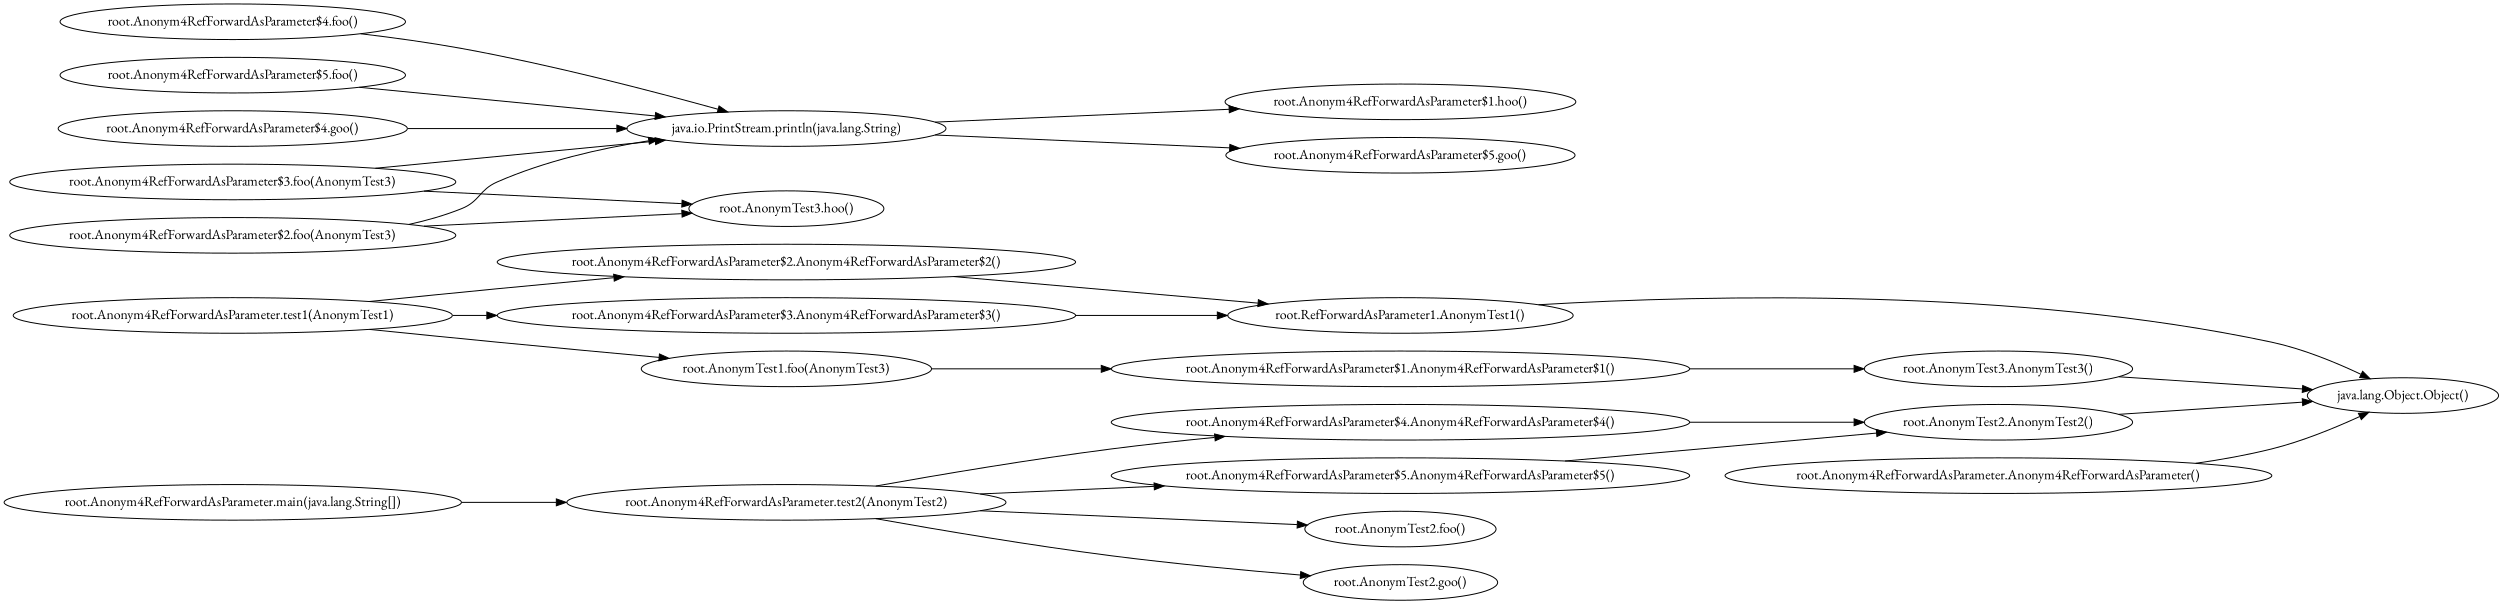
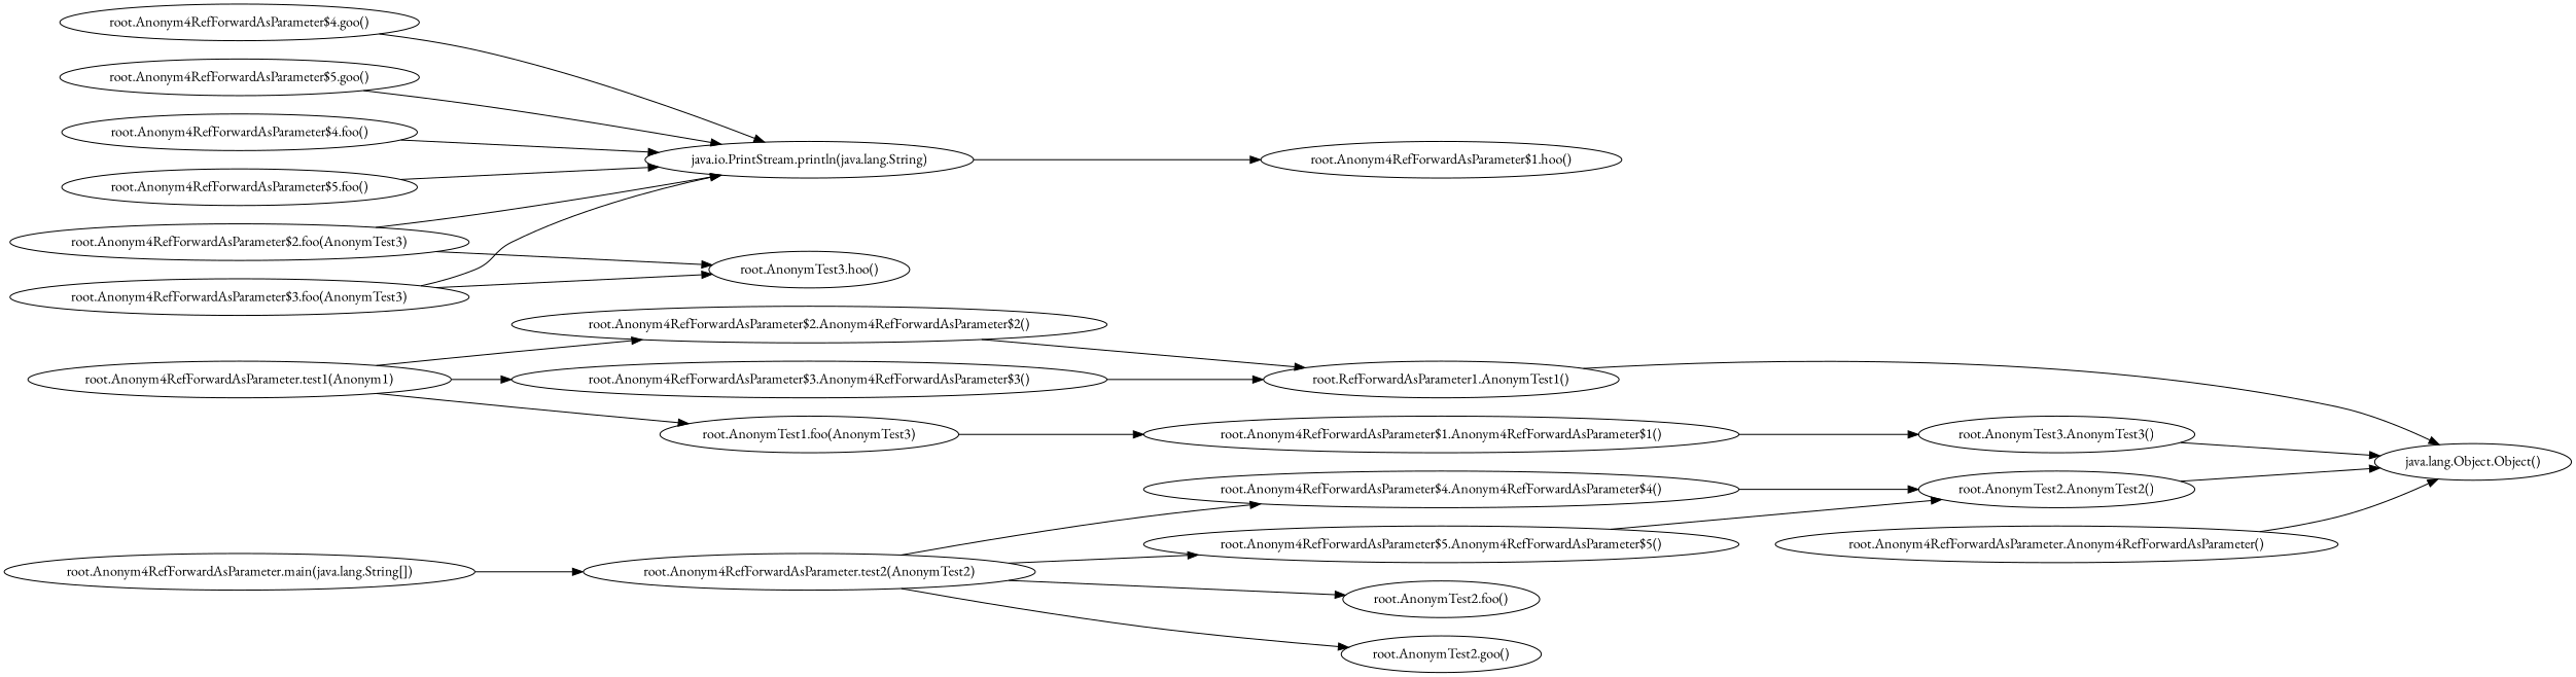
  digraph {
    fontname="EB Garamond"
    rankdir=LR
    node [fontname="EB Garamond"]
    edge [fontname="EB Garamond"]
    n1 [label="root.Anonym4RefForwardAsParameter$1.Anonym4RefForwardAsParameter$1()"]
    n2 [label="root.AnonymTest3.AnonymTest3()"]
    n3 [label="java.lang.Object.Object()"]
    n4 [label="root.Anonym4RefForwardAsParameter$2.Anonym4RefForwardAsParameter$2()"]
    n5 [label="root.RefForwardAsParameter1.AnonymTest1()"]
    n6 [label="root.Anonym4RefForwardAsParameter$3.Anonym4RefForwardAsParameter$3()"]
    n7 [label="root.Anonym4RefForwardAsParameter$4.Anonym4RefForwardAsParameter$4()"]
    n8 [label="root.AnonymTest2.AnonymTest2()"]
    n9 [label="root.Anonym4RefForwardAsParameter$5.Anonym4RefForwardAsParameter$5()"]
    n10 [label="root.Anonym4RefForwardAsParameter.Anonym4RefForwardAsParameter()"]
    n11 [label="root.AnonymTest2.foo()"]
    n12 [label="root.Anonym4RefForwardAsParameter$4.foo()"]
    n13 [label="java.io.PrintStream.println(java.lang.String)"]
    n14 [label="root.Anonym4RefForwardAsParameter$1.hoo()"]
    n15 [label="root.Anonym4RefForwardAsParameter$5.foo()"]
    n16 [label="root.AnonymTest1.foo(AnonymTest3)"]
    n17 [label="root.Anonym4RefForwardAsParameter$2.foo(AnonymTest3)"]
    n18 [label="root.AnonymTest3.hoo()"]
    n19 [label="root.Anonym4RefForwardAsParameter$3.foo(AnonymTest3)"]
    n20 [label="root.AnonymTest2.goo()"]
    n21 [label="root.Anonym4RefForwardAsParameter$4.goo()"]
    n22 [label="root.Anonym4RefForwardAsParameter$5.goo()"]
    n23 [label="root.Anonym4RefForwardAsParameter.main(java.lang.String[])"]
    n24 [label="root.Anonym4RefForwardAsParameter.test2(AnonymTest2)"]
-   n25 [label="root.Anonym4RefForwardAsParameter.test1(AnonymTest1)"]
+   n25 [label="root.Anonym4RefForwardAsParameter.test1(Anonym1)"]
    n1 -> n2
    n2 -> n3
    n4 -> n5
    n5 -> n3
    n6 -> n5
    n7 -> n8
    n8 -> n3
    n9 -> n8
    n10 -> n3
    n12 -> n13
    n13 -> n14
    n15 -> n13
    n16 -> n1
    n17 -> n13
    n17 -> n18
    n19 -> n13
    n19 -> n18
    n21 -> n13
-   n13 -> n22
+   n22 -> n13
    n23 -> n24
    n24 -> n7
    n24 -> n9
    n24 -> n11
    n24 -> n20
    n25 -> n4
    n25 -> n6
    n25 -> n16
  }
